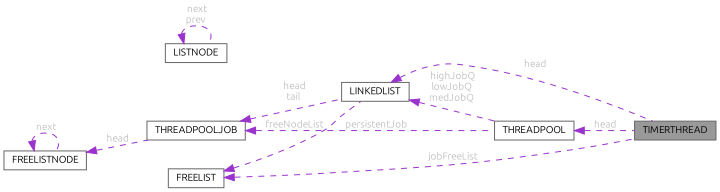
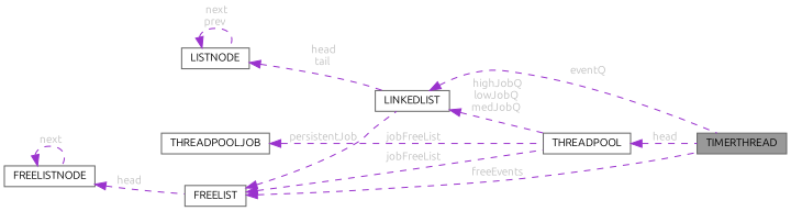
  digraph {
    fontname=Ubuntu
    rankdir=LR
    node [color=gray40 fillcolor=white fontname=Ubuntu fontsize=10 shape=box style=filled]
    edge [color=darkorchid3 dir=back fontcolor=grey fontname=Ubuntu fontsize=10 labelfontname=Helvetica labelfontsize=10 style=dashed]
    n1 [fillcolor=grey60 fontcolor=black height=0.2 label=TIMERTHREAD width=0.4]
    n2 [height=0.2 label=LINKEDLIST width=0.4]
    n3 [height=0.2 label=THREADPOOL width=0.4]
    n4 [height=0.2 label=LISTNODE width=0.4]
    n5 [height=0.2 label=FREELIST width=0.4]
    n6 [height=0.2 label=FREELISTNODE width=0.4]
    n7 [height=0.2 label=THREADPOOLJOB width=0.4]
-   n2 -> n1 [label=" head"]
+   n2 -> n1 [label=" eventQ"]
    n2 -> n3 [label=" highJobQ\nlowJobQ\nmedJobQ"]
    n3 -> n1 [label=" head"]
-   n7 -> n2 [label=" head\ntail"]
+   n4 -> n2 [label=" head\ntail"]
    n4 -> n4 [label=" next\nprev"]
-   n5 -> n1 [label=" jobFreeList"]
-   n5 -> n2 [label=" freeNodeList"]
-   n6 -> n7 [label=" head"]
+   n5 -> n1 [label=" freeEvents"]
+   n5 -> n2 [label=" persistentJob"]
+   n5 -> n3 [label=" jobFreeList"]
+   n6 -> n5 [label=" head"]
    n6 -> n6 [label=" next"]
-   n7 -> n3 [label=" persistentJob"]
+   n7 -> n3 [label=" jobFreeList"]
  }
